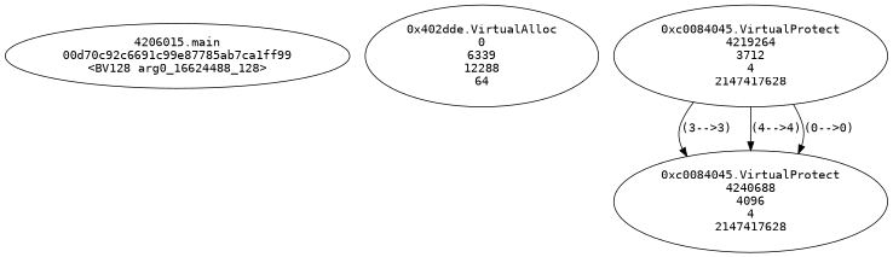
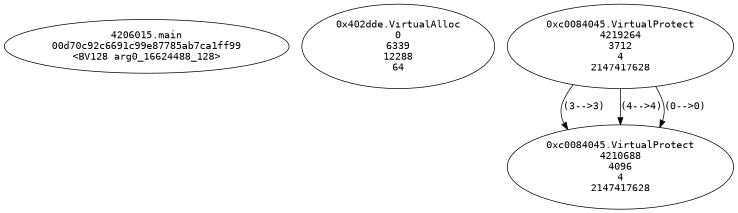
  digraph {
    fontname="DejaVu Sans Mono"
    node [fontname="DejaVu Sans Mono"]
    edge [fontname="DejaVu Sans Mono"]
    n1 [label="4206015.main\n00d70c92c6691c99e87785ab7ca1ff99\n<BV128 arg0_16624488_128>"]
    n2 [label="0x402dde.VirtualAlloc\n0\n6339\n12288\n64"]
    n3 [label="0xc0084045.VirtualProtect\n4219264\n3712\n4\n2147417628"]
-   n4 [label="0xc0084045.VirtualProtect\n4240688\n4096\n4\n2147417628"]
+   n4 [label="0xc0084045.VirtualProtect\n4210688\n4096\n4\n2147417628"]
    n3 -> n4 [label="(3-->3)"]
    n3 -> n4 [label="(4-->4)"]
    n3 -> n4 [label="(0-->0)"]
  }
